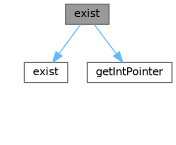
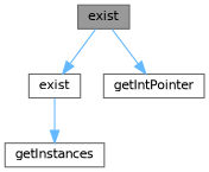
  digraph {
    rankdir=TB
    node [color=grey40 fillcolor=white fontname=Helvetica fontsize=10 shape=box style=filled]
    edge [color=steelblue1 fontname=Helvetica fontsize=10 labelfontname=Helvetica labelfontsize=10 style=solid]
    n1 [color=gray40 fillcolor=grey60 fontcolor=black height=0.2 label=exist width=0.4]
    n2 [height=0.2 label=exist width=0.4]
    n3 [height=0.2 label=getIntPointer width=0.4]
+   n4 [height=0.2 label=getInstances width=0.4]
    n1 -> n2
    n1 -> n3
+   n2 -> n4
  }
